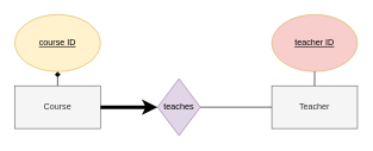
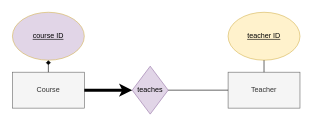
  <mxCell id="0" />
  <mxCell id="1" parent="0" />
  <mxCell id="2" value="Course" style="rounded=0;whiteSpace=wrap;html=1;fillColor=#f5f5f5;fontColor=#333333;strokeColor=#666666;" parent="1" vertex="1"><mxGeometry x="20" y="120" width="120" height="60" as="geometry" /></mxCell>
  <mxCell id="3" value="Teacher" style="rounded=0;whiteSpace=wrap;html=1;fillColor=#f5f5f5;fontColor=#333333;strokeColor=#666666;" parent="1" vertex="1"><mxGeometry x="380" y="120" width="120" height="60" as="geometry" /></mxCell>
  <mxCell id="4" value="teaches" style="rhombus;whiteSpace=wrap;html=1;fillColor=#e1d5e7;strokeColor=#9673a6;" parent="1" vertex="1"><mxGeometry x="220" y="110" width="60" height="80" as="geometry" /></mxCell>
  <mxCell id="5" value="" style="endArrow=classic;html=1;rounded=0;exitX=1;exitY=0.5;exitDx=0;exitDy=0;strokeWidth=5;" parent="1" source="2" target="4" edge="1"><mxGeometry width="50" height="50" relative="1" as="geometry"><mxPoint x="310" y="410" as="sourcePoint" /><mxPoint x="360" y="360" as="targetPoint" /></mxGeometry></mxCell>
  <mxCell id="6" value="" style="endArrow=none;html=1;rounded=0;strokeWidth=1;exitX=1;exitY=0.5;exitDx=0;exitDy=0;" parent="1" source="4" target="3" edge="1"><mxGeometry width="50" height="50" relative="1" as="geometry"><mxPoint x="310" y="410" as="sourcePoint" /><mxPoint x="360" y="360" as="targetPoint" /></mxGeometry></mxCell>
- <mxCell id="7" value="&lt;u&gt;course ID&lt;/u&gt;" style="ellipse;whiteSpace=wrap;html=1;fillColor=#fff2cc;strokeColor=#d6b656;" vertex="1" parent="1"><mxGeometry x="20" y="20" width="120" height="80" as="geometry" /></mxCell>
- <mxCell id="8" value="&lt;u&gt;teacher ID&lt;/u&gt;" style="ellipse;whiteSpace=wrap;html=1;fillColor=#f8cecc;strokeColor=#d6b656;" vertex="1" parent="1"><mxGeometry x="380" y="20" width="120" height="80" as="geometry" /></mxCell>
+ <mxCell id="7" value="&lt;u&gt;course ID&lt;/u&gt;" style="ellipse;whiteSpace=wrap;html=1;fillColor=#e1d5e7;strokeColor=#d6b656;" vertex="1" parent="1"><mxGeometry x="20" y="20" width="120" height="80" as="geometry" /></mxCell>
+ <mxCell id="8" value="&lt;u&gt;teacher ID&lt;/u&gt;" style="ellipse;whiteSpace=wrap;html=1;fillColor=#fff2cc;strokeColor=#d6b656;" vertex="1" parent="1"><mxGeometry x="380" y="20" width="120" height="80" as="geometry" /></mxCell>
  <mxCell id="9" value="" style="endArrow=none;html=1;rounded=0;exitX=0.5;exitY=0;exitDx=0;exitDy=0;entryX=0.5;entryY=1;entryDx=0;entryDy=0;" edge="1" parent="1" source="3" target="8"><mxGeometry width="50" height="50" relative="1" as="geometry"><mxPoint x="460" y="220" as="sourcePoint" /><mxPoint x="510" y="170" as="targetPoint" /></mxGeometry></mxCell>
  <mxCell id="10" value="" style="endArrow=diamond;html=1;rounded=0;entryX=0.5;entryY=1;entryDx=0;entryDy=0;exitX=0.5;exitY=0;exitDx=0;exitDy=0;" edge="1" parent="1" source="2" target="7"><mxGeometry width="50" height="50" relative="1" as="geometry"><mxPoint x="460" y="220" as="sourcePoint" /><mxPoint x="510" y="170" as="targetPoint" /></mxGeometry></mxCell>
